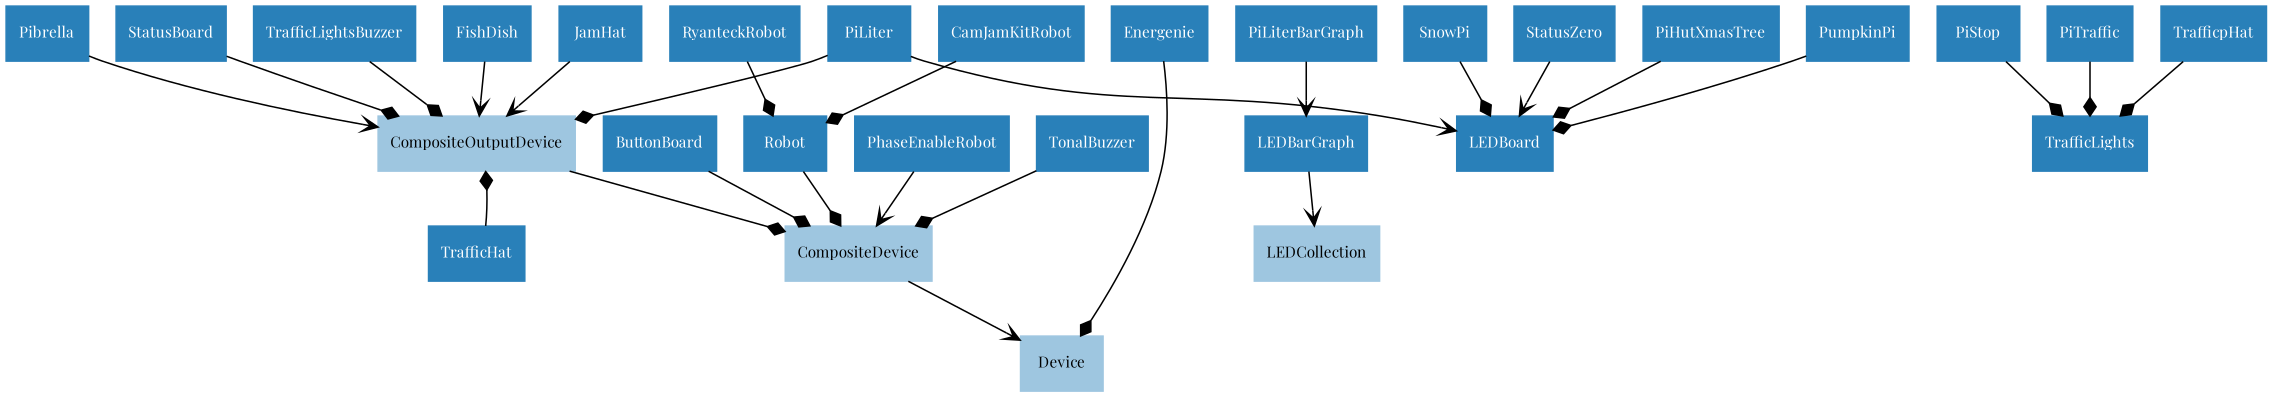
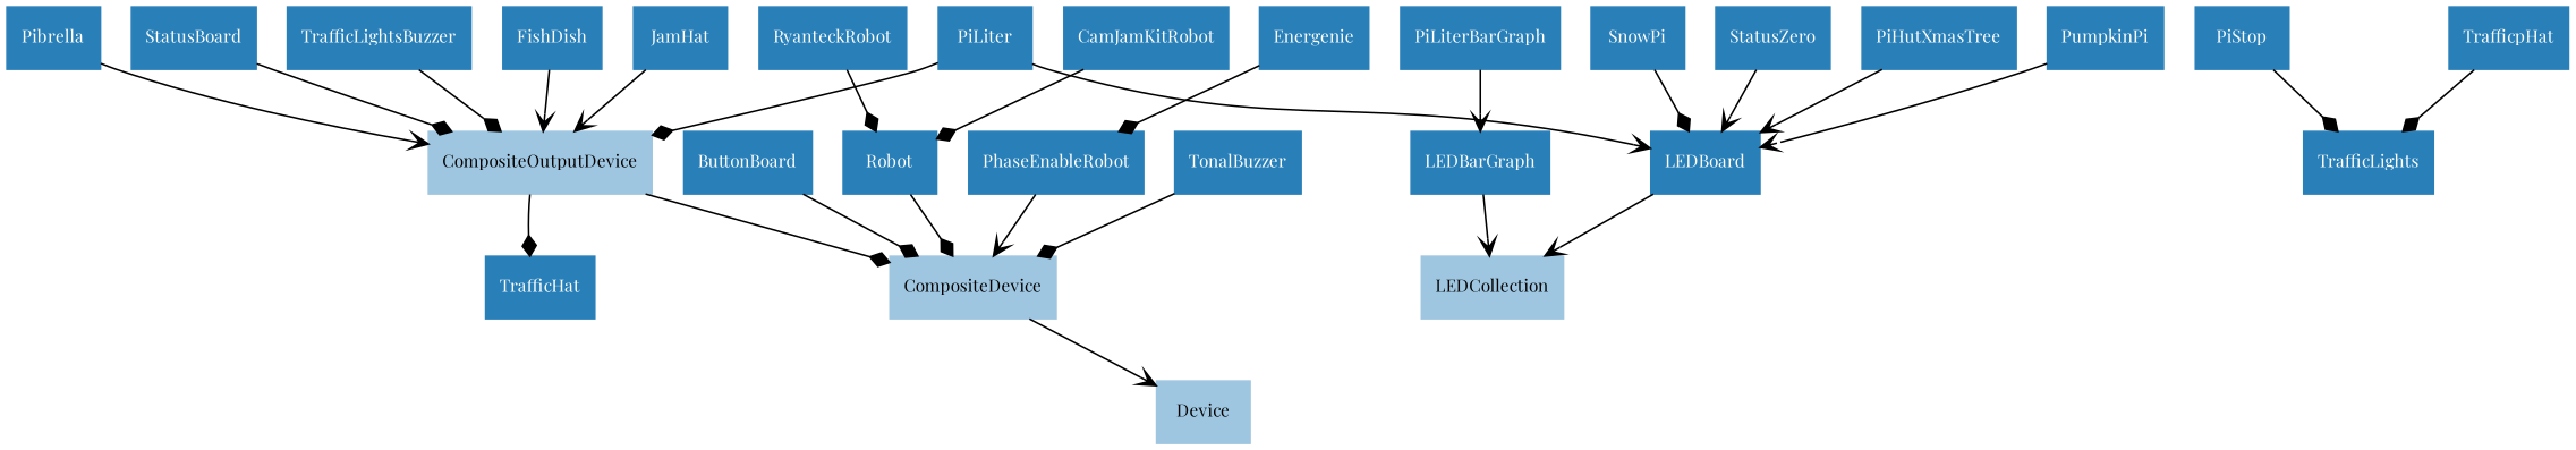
  digraph {
    fontname="Playfair Display"
    rankdir=TB
    node [color="#2980b9" fontcolor="#ffffff" fontname="Playfair Display" fontsize=10 shape=rect style=filled]
    edge [arrowhead=diamond fontname="Playfair Display"]
    CompositeDevice [color="#9ec6e0" fontcolor="#000000"]
    Device [color="#9ec6e0" fontcolor="#000000"]
    CompositeOutputDevice [color="#9ec6e0" fontcolor="#000000"]
    LEDCollection [color="#9ec6e0" fontcolor="#000000"]
    ButtonBoard
    CamJamKitRobot
    Robot
    Energenie
    FishDish
    JamHat
    LEDBarGraph
    LEDBoard
    PhaseEnableRobot
    PiHutXmasTree
    PiLiter
    PiLiterBarGraph
    PiStop
    TrafficLights
-   PiTraffic
    Pibrella
    PumpkinPi
    RyanteckRobot
    SnowPi
    StatusBoard
    StatusZero
    TonalBuzzer
    TrafficHat
    TrafficLightsBuzzer
    TrafficpHat
    CompositeDevice -> Device [arrowhead=vee]
    CompositeOutputDevice -> CompositeDevice
    ButtonBoard -> CompositeDevice
    CamJamKitRobot -> Robot
    Robot -> CompositeDevice
-   Energenie -> Device
+   Energenie -> PhaseEnableRobot
    FishDish -> CompositeOutputDevice [arrowhead=vee]
    JamHat -> CompositeOutputDevice [arrowhead=vee]
    LEDBarGraph -> LEDCollection [arrowhead=vee]
+   LEDBoard -> LEDCollection [arrowhead=vee]
    PhaseEnableRobot -> CompositeDevice [arrowhead=vee]
-   PiHutXmasTree -> LEDBoard
+   PiHutXmasTree -> LEDBoard [arrowhead=vee]
    PiLiter -> CompositeOutputDevice
    PiLiter -> LEDBoard [arrowhead=vee]
    PiLiterBarGraph -> LEDBarGraph [arrowhead=vee]
    PiStop -> TrafficLights
-   PiTraffic -> TrafficLights
    Pibrella -> CompositeOutputDevice [arrowhead=vee]
-   PumpkinPi -> LEDBoard
+   PumpkinPi -> LEDBoard [arrowhead=vee]
    RyanteckRobot -> Robot
    SnowPi -> LEDBoard
    StatusBoard -> CompositeOutputDevice
    StatusZero -> LEDBoard [arrowhead=vee]
    TonalBuzzer -> CompositeDevice
-   TrafficHat -> CompositeOutputDevice
+   CompositeOutputDevice -> TrafficHat
    TrafficLightsBuzzer -> CompositeOutputDevice
    TrafficpHat -> TrafficLights
  }
